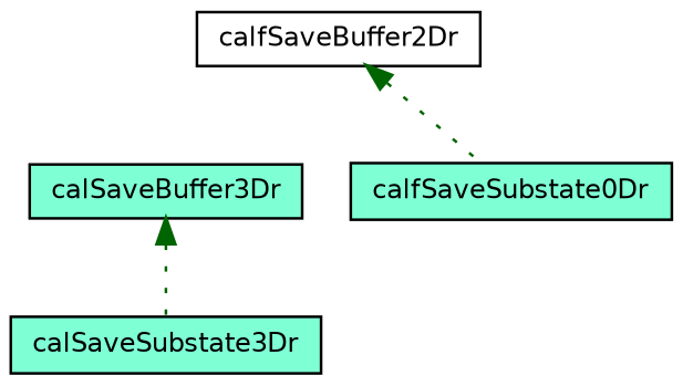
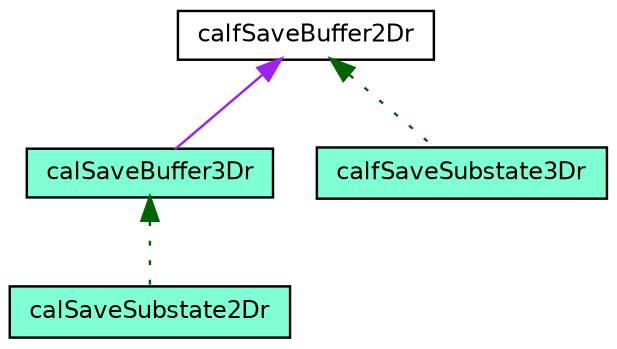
  digraph {
    rankdir=TB
    node [color=black fillcolor=aquamarine fontname=Helvetica fontsize=10 shape=record style=filled]
    edge [color=darkgreen dir=back fontname=Helvetica fontsize=10 labelfontname=Helvetica labelfontsize=10 style=dotted]
    n1 [fillcolor=white fontcolor=black height=0.2 label=calfSaveBuffer2Dr width=0.4]
    n2 [height=0.2 label=calSaveBuffer3Dr width=0.4]
-   n3 [height=0.2 label=calfSaveSubstate0Dr width=0.4]
-   n4 [height=0.2 label=calSaveSubstate3Dr width=0.4]
+   n3 [height=0.2 label=calfSaveSubstate3Dr width=0.4]
+   n4 [height=0.2 label=calSaveSubstate2Dr width=0.4]
+   n1 -> n2 [color=purple style=solid]
    n1 -> n3
    n2 -> n4
  }
